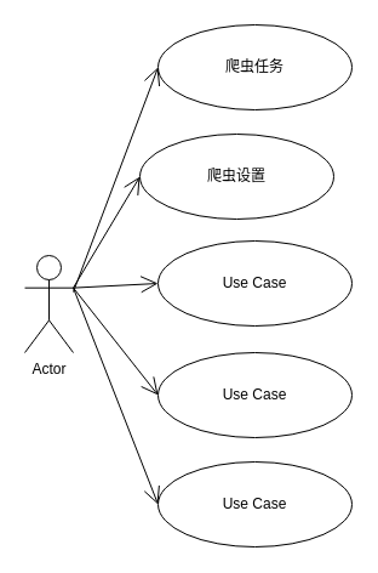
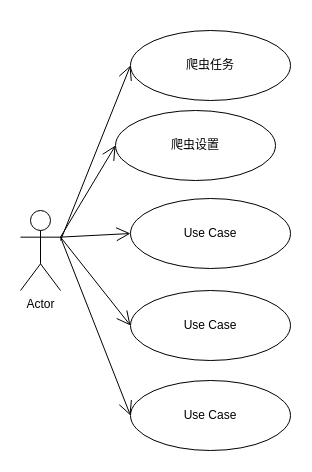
  <mxCell id="0" />
  <mxCell id="1" parent="0" />
  <mxCell id="2" value="Actor" style="shape=umlActor;verticalLabelPosition=bottom;verticalAlign=top;html=1;" vertex="1" parent="1"><mxGeometry x="20" y="210" width="40" height="80" as="geometry" /></mxCell>
- <mxCell id="3" value="爬虫任务" style="ellipse;whiteSpace=wrap;html=1;" vertex="1" parent="1"><mxGeometry x="130" y="20" width="160" height="70" as="geometry" /></mxCell>
+ <mxCell id="3" value="爬虫任务" style="ellipse;whiteSpace=wrap;html=1;" vertex="1" parent="1"><mxGeometry x="130" y="30" width="160" height="70" as="geometry" /></mxCell>
  <mxCell id="4" value="爬虫设置" style="ellipse;whiteSpace=wrap;html=1;" vertex="1" parent="1"><mxGeometry x="115" y="110" width="160" height="70" as="geometry" /></mxCell>
  <mxCell id="5" value="Use Case" style="ellipse;whiteSpace=wrap;html=1;" vertex="1" parent="1"><mxGeometry x="130" y="198" width="160" height="70" as="geometry" /></mxCell>
  <mxCell id="6" value="Use Case" style="ellipse;whiteSpace=wrap;html=1;" vertex="1" parent="1"><mxGeometry x="130" y="290" width="160" height="70" as="geometry" /></mxCell>
  <mxCell id="7" value="Use Case" style="ellipse;whiteSpace=wrap;html=1;" vertex="1" parent="1"><mxGeometry x="130" y="380" width="160" height="70" as="geometry" /></mxCell>
  <mxCell id="8" value="" style="endArrow=open;endFill=1;endSize=12;html=1;rounded=0;entryX=0;entryY=0.5;entryDx=0;entryDy=0;" edge="1" parent="1" target="3"><mxGeometry width="160" relative="1" as="geometry"><mxPoint x="60" y="240" as="sourcePoint" /><mxPoint x="220" y="220" as="targetPoint" /></mxGeometry></mxCell>
  <mxCell id="9" value="" style="endArrow=open;endFill=1;endSize=12;html=1;rounded=0;entryX=0;entryY=0.5;entryDx=0;entryDy=0;exitX=1;exitY=0.333;exitDx=0;exitDy=0;exitPerimeter=0;" edge="1" parent="1" source="2" target="4"><mxGeometry width="160" relative="1" as="geometry"><mxPoint x="60" y="220" as="sourcePoint" /><mxPoint x="220" y="220" as="targetPoint" /></mxGeometry></mxCell>
  <mxCell id="10" value="" style="endArrow=open;endFill=1;endSize=12;html=1;rounded=0;entryX=0;entryY=0.5;entryDx=0;entryDy=0;exitX=1;exitY=0.333;exitDx=0;exitDy=0;exitPerimeter=0;" edge="1" parent="1" source="2" target="5"><mxGeometry width="160" relative="1" as="geometry"><mxPoint x="60" y="220" as="sourcePoint" /><mxPoint x="220" y="220" as="targetPoint" /></mxGeometry></mxCell>
  <mxCell id="11" value="" style="endArrow=open;endFill=1;endSize=12;html=1;rounded=0;entryX=0;entryY=0.5;entryDx=0;entryDy=0;exitX=1;exitY=0.333;exitDx=0;exitDy=0;exitPerimeter=0;" edge="1" parent="1" source="2" target="6"><mxGeometry width="160" relative="1" as="geometry"><mxPoint x="60" y="220" as="sourcePoint" /><mxPoint x="220" y="220" as="targetPoint" /></mxGeometry></mxCell>
  <mxCell id="12" value="" style="endArrow=open;endFill=1;endSize=12;html=1;rounded=0;exitX=1;exitY=0.333;exitDx=0;exitDy=0;exitPerimeter=0;entryX=0;entryY=0.5;entryDx=0;entryDy=0;" edge="1" parent="1" source="2" target="7"><mxGeometry width="160" relative="1" as="geometry"><mxPoint x="410" y="220" as="sourcePoint" /><mxPoint x="570" y="220" as="targetPoint" /></mxGeometry></mxCell>
